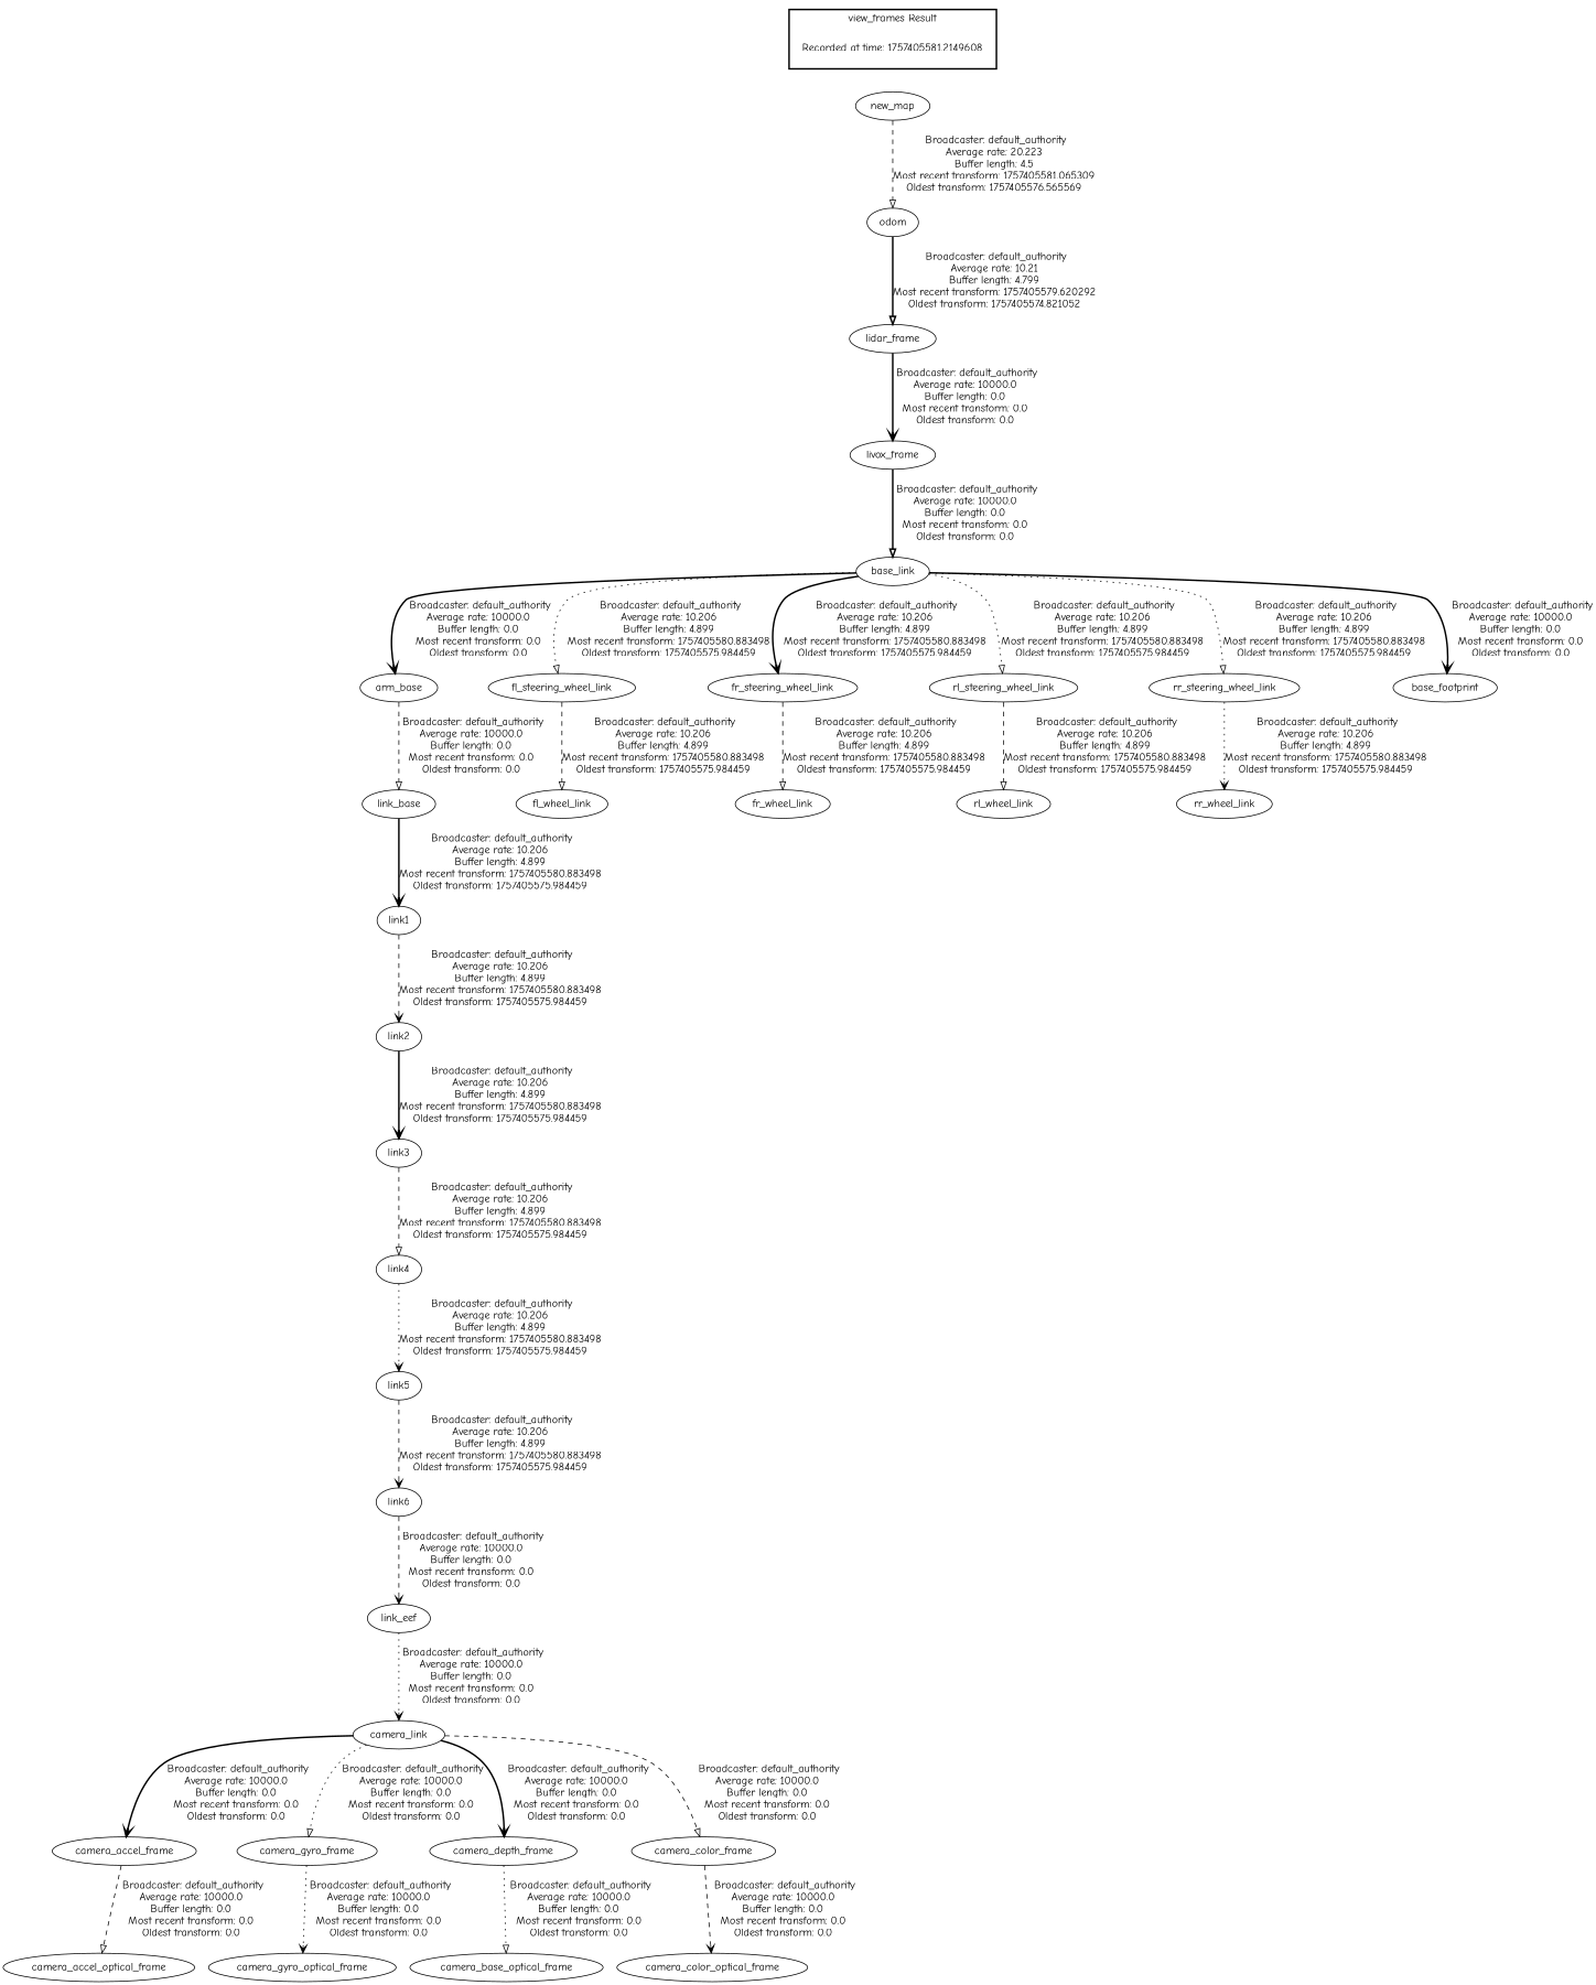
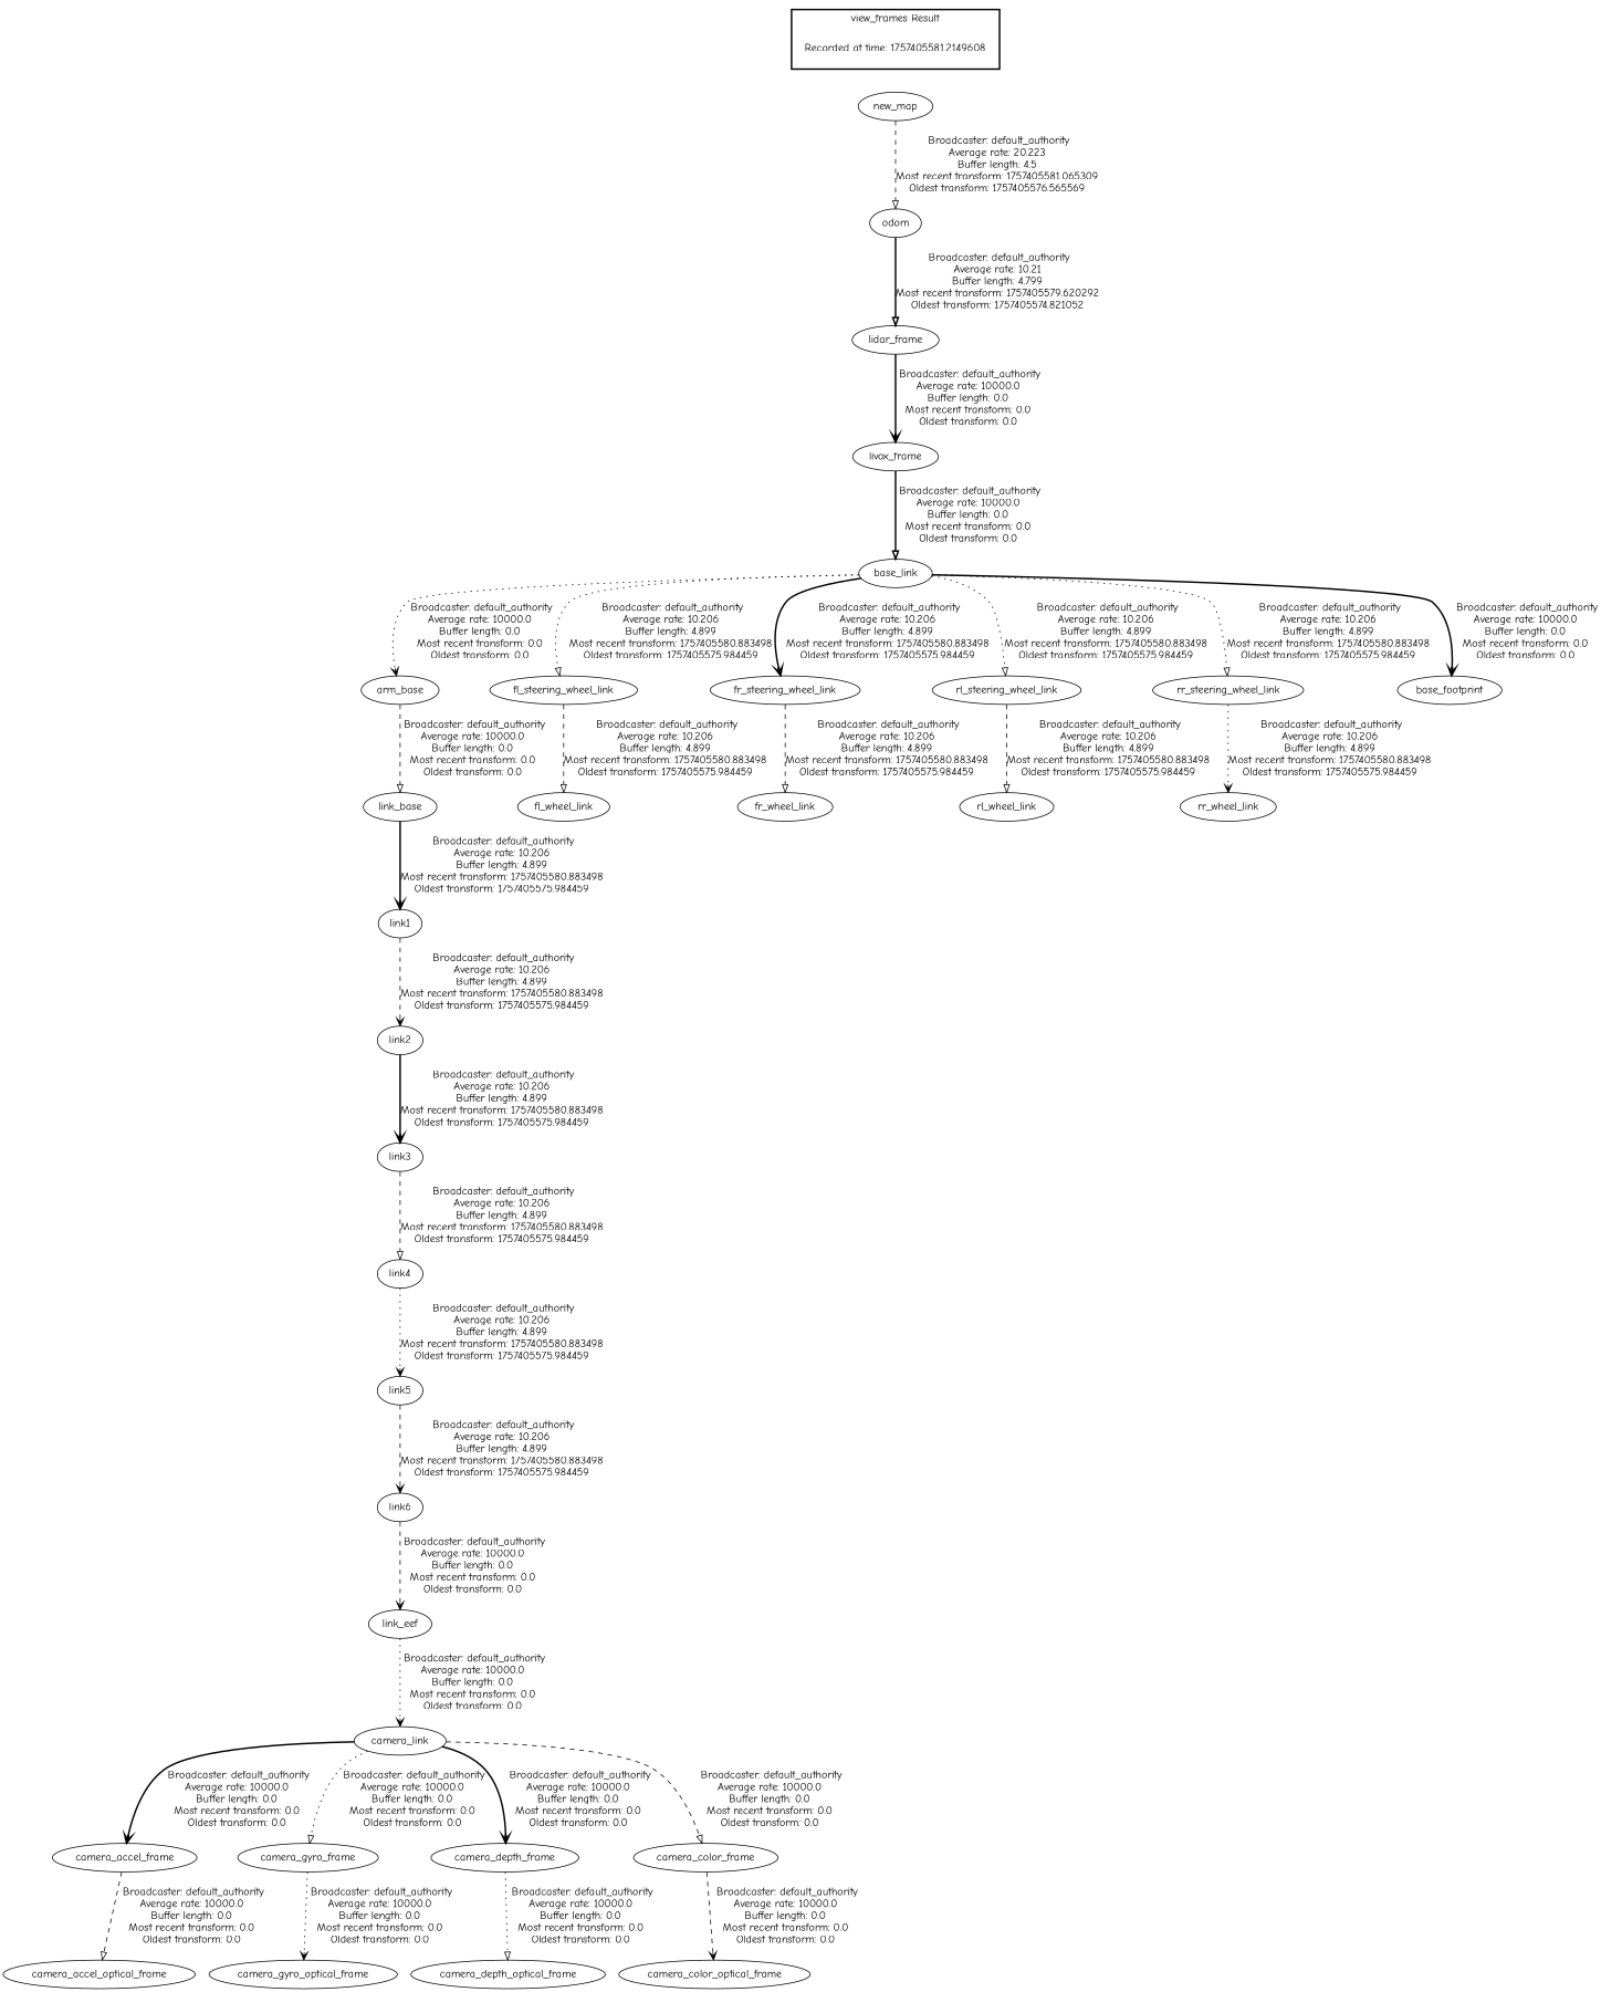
  digraph {
    fontname="Comic Neue"
    node [fontname="Comic Neue"]
    edge [fontname="Comic Neue" style=dashed arrowhead=vee]
    "Recorded at time: 1757405581.2149608" [shape=plaintext]
    new_map
    arm_base
    link_base
    link1
    link2
    base_link
    fl_steering_wheel_link
    fr_steering_wheel_link
    rl_steering_wheel_link
    rr_steering_wheel_link
    base_footprint
    fl_wheel_link
    fr_wheel_link
    rl_wheel_link
    rr_wheel_link
    link6
    link_eef
    camera_link
    camera_accel_frame
    camera_gyro_frame
    camera_depth_frame
    camera_color_frame
    link5
    livox_frame
    link3
    link4
    camera_accel_optical_frame
    camera_gyro_optical_frame
-   camera_depth_optical_frame [label=camera_base_optical_frame]
+   camera_depth_optical_frame
    camera_color_optical_frame
    odom
    lidar_frame
    subgraph cluster_1 {
      color=black
      label="view_frames Result"
      style=bold
      "Recorded at time: 1757405581.2149608"
    }
    "Recorded at time: 1757405581.2149608" -> new_map [style=invis arrowhead=""]
    new_map -> odom [arrowhead=onormal label=" Broadcaster: default_authority\nAverage rate: 20.223\nBuffer length: 4.5\nMost recent transform: 1757405581.065309\nOldest transform: 1757405576.565569\n"]
    arm_base -> link_base [arrowhead=onormal label=" Broadcaster: default_authority\nAverage rate: 10000.0\nBuffer length: 0.0\nMost recent transform: 0.0\nOldest transform: 0.0\n"]
    link_base -> link1 [label=" Broadcaster: default_authority\nAverage rate: 10.206\nBuffer length: 4.899\nMost recent transform: 1757405580.883498\nOldest transform: 1757405575.984459\n" style=bold]
    link1 -> link2 [label=" Broadcaster: default_authority\nAverage rate: 10.206\nBuffer length: 4.899\nMost recent transform: 1757405580.883498\nOldest transform: 1757405575.984459\n"]
    link2 -> link3 [label=" Broadcaster: default_authority\nAverage rate: 10.206\nBuffer length: 4.899\nMost recent transform: 1757405580.883498\nOldest transform: 1757405575.984459\n" style=bold]
-   base_link -> arm_base [label=" Broadcaster: default_authority\nAverage rate: 10000.0\nBuffer length: 0.0\nMost recent transform: 0.0\nOldest transform: 0.0\n" style=bold]
+   base_link -> arm_base [label=" Broadcaster: default_authority\nAverage rate: 10000.0\nBuffer length: 0.0\nMost recent transform: 0.0\nOldest transform: 0.0\n" style=dotted]
    base_link -> fl_steering_wheel_link [arrowhead=onormal label=" Broadcaster: default_authority\nAverage rate: 10.206\nBuffer length: 4.899\nMost recent transform: 1757405580.883498\nOldest transform: 1757405575.984459\n" style=dotted]
    base_link -> fr_steering_wheel_link [label=" Broadcaster: default_authority\nAverage rate: 10.206\nBuffer length: 4.899\nMost recent transform: 1757405580.883498\nOldest transform: 1757405575.984459\n" style=bold]
    base_link -> rl_steering_wheel_link [arrowhead=onormal label=" Broadcaster: default_authority\nAverage rate: 10.206\nBuffer length: 4.899\nMost recent transform: 1757405580.883498\nOldest transform: 1757405575.984459\n" style=dotted]
    base_link -> rr_steering_wheel_link [arrowhead=onormal label=" Broadcaster: default_authority\nAverage rate: 10.206\nBuffer length: 4.899\nMost recent transform: 1757405580.883498\nOldest transform: 1757405575.984459\n" style=dotted]
    base_link -> base_footprint [label=" Broadcaster: default_authority\nAverage rate: 10000.0\nBuffer length: 0.0\nMost recent transform: 0.0\nOldest transform: 0.0\n" style=bold]
    fl_steering_wheel_link -> fl_wheel_link [arrowhead=onormal label=" Broadcaster: default_authority\nAverage rate: 10.206\nBuffer length: 4.899\nMost recent transform: 1757405580.883498\nOldest transform: 1757405575.984459\n"]
    fr_steering_wheel_link -> fr_wheel_link [arrowhead=onormal label=" Broadcaster: default_authority\nAverage rate: 10.206\nBuffer length: 4.899\nMost recent transform: 1757405580.883498\nOldest transform: 1757405575.984459\n"]
    rl_steering_wheel_link -> rl_wheel_link [arrowhead=onormal label=" Broadcaster: default_authority\nAverage rate: 10.206\nBuffer length: 4.899\nMost recent transform: 1757405580.883498\nOldest transform: 1757405575.984459\n"]
    rr_steering_wheel_link -> rr_wheel_link [label=" Broadcaster: default_authority\nAverage rate: 10.206\nBuffer length: 4.899\nMost recent transform: 1757405580.883498\nOldest transform: 1757405575.984459\n" style=dotted]
    link6 -> link_eef [label=" Broadcaster: default_authority\nAverage rate: 10000.0\nBuffer length: 0.0\nMost recent transform: 0.0\nOldest transform: 0.0\n"]
    link_eef -> camera_link [label=" Broadcaster: default_authority\nAverage rate: 10000.0\nBuffer length: 0.0\nMost recent transform: 0.0\nOldest transform: 0.0\n" style=dotted]
    camera_link -> camera_accel_frame [label=" Broadcaster: default_authority\nAverage rate: 10000.0\nBuffer length: 0.0\nMost recent transform: 0.0\nOldest transform: 0.0\n" style=bold]
    camera_link -> camera_gyro_frame [arrowhead=onormal label=" Broadcaster: default_authority\nAverage rate: 10000.0\nBuffer length: 0.0\nMost recent transform: 0.0\nOldest transform: 0.0\n" style=dotted]
    camera_link -> camera_depth_frame [label=" Broadcaster: default_authority\nAverage rate: 10000.0\nBuffer length: 0.0\nMost recent transform: 0.0\nOldest transform: 0.0\n" style=bold]
    camera_link -> camera_color_frame [arrowhead=onormal label=" Broadcaster: default_authority\nAverage rate: 10000.0\nBuffer length: 0.0\nMost recent transform: 0.0\nOldest transform: 0.0\n"]
    camera_accel_frame -> camera_accel_optical_frame [arrowhead=onormal label=" Broadcaster: default_authority\nAverage rate: 10000.0\nBuffer length: 0.0\nMost recent transform: 0.0\nOldest transform: 0.0\n"]
    camera_gyro_frame -> camera_gyro_optical_frame [label=" Broadcaster: default_authority\nAverage rate: 10000.0\nBuffer length: 0.0\nMost recent transform: 0.0\nOldest transform: 0.0\n" style=dotted]
    camera_depth_frame -> camera_depth_optical_frame [arrowhead=onormal label=" Broadcaster: default_authority\nAverage rate: 10000.0\nBuffer length: 0.0\nMost recent transform: 0.0\nOldest transform: 0.0\n" style=dotted]
    camera_color_frame -> camera_color_optical_frame [label=" Broadcaster: default_authority\nAverage rate: 10000.0\nBuffer length: 0.0\nMost recent transform: 0.0\nOldest transform: 0.0\n"]
    link5 -> link6 [label=" Broadcaster: default_authority\nAverage rate: 10.206\nBuffer length: 4.899\nMost recent transform: 1757405580.883498\nOldest transform: 1757405575.984459\n"]
    livox_frame -> base_link [arrowhead=onormal label=" Broadcaster: default_authority\nAverage rate: 10000.0\nBuffer length: 0.0\nMost recent transform: 0.0\nOldest transform: 0.0\n" style=bold]
    link3 -> link4 [arrowhead=onormal label=" Broadcaster: default_authority\nAverage rate: 10.206\nBuffer length: 4.899\nMost recent transform: 1757405580.883498\nOldest transform: 1757405575.984459\n"]
    link4 -> link5 [label=" Broadcaster: default_authority\nAverage rate: 10.206\nBuffer length: 4.899\nMost recent transform: 1757405580.883498\nOldest transform: 1757405575.984459\n" style=dotted]
    odom -> lidar_frame [arrowhead=onormal label=" Broadcaster: default_authority\nAverage rate: 10.21\nBuffer length: 4.799\nMost recent transform: 1757405579.620292\nOldest transform: 1757405574.821052\n" style=bold]
    lidar_frame -> livox_frame [label=" Broadcaster: default_authority\nAverage rate: 10000.0\nBuffer length: 0.0\nMost recent transform: 0.0\nOldest transform: 0.0\n" style=bold]
  }
